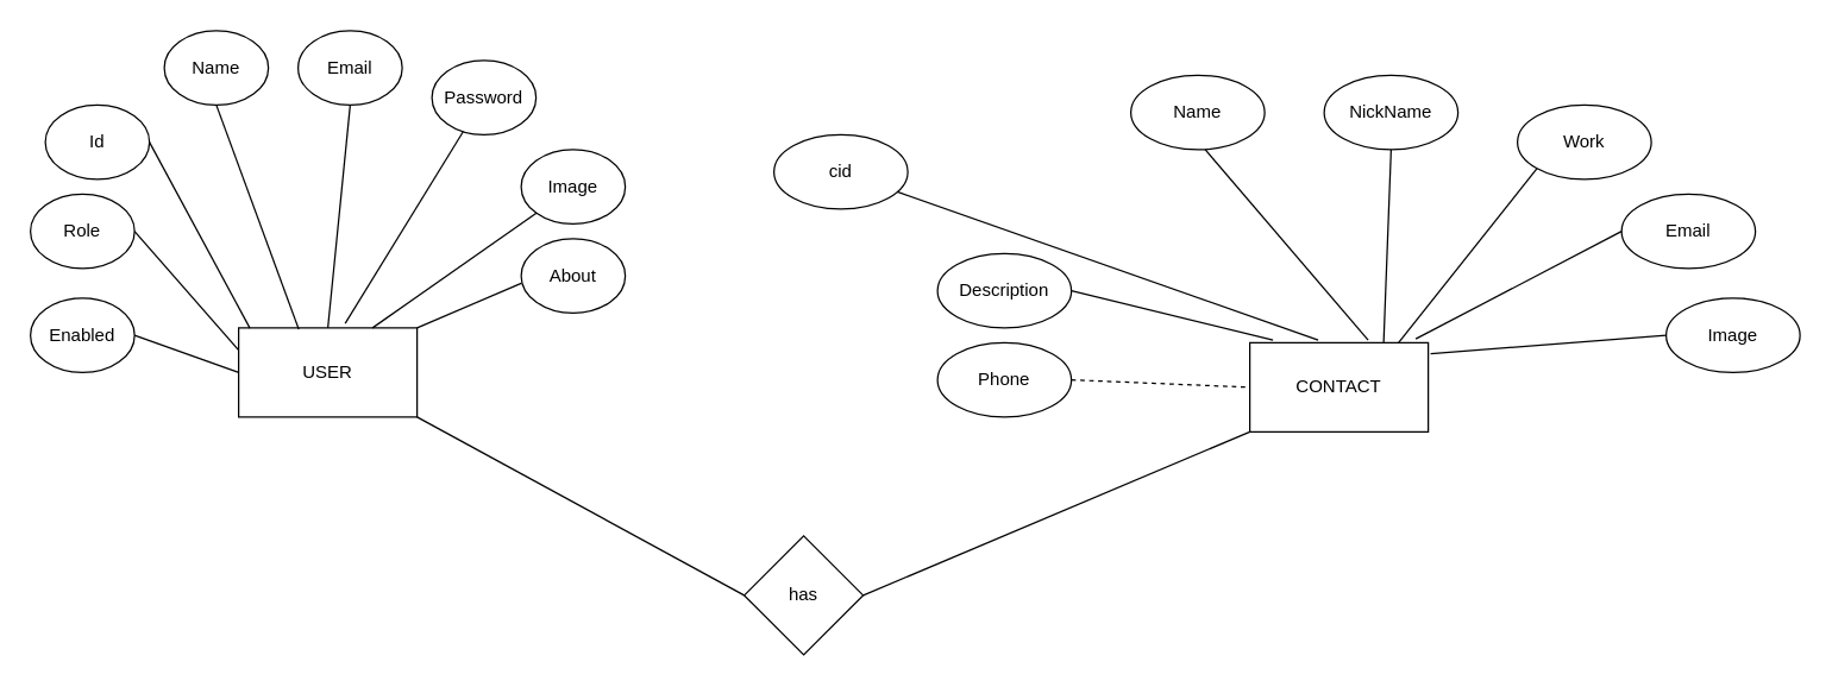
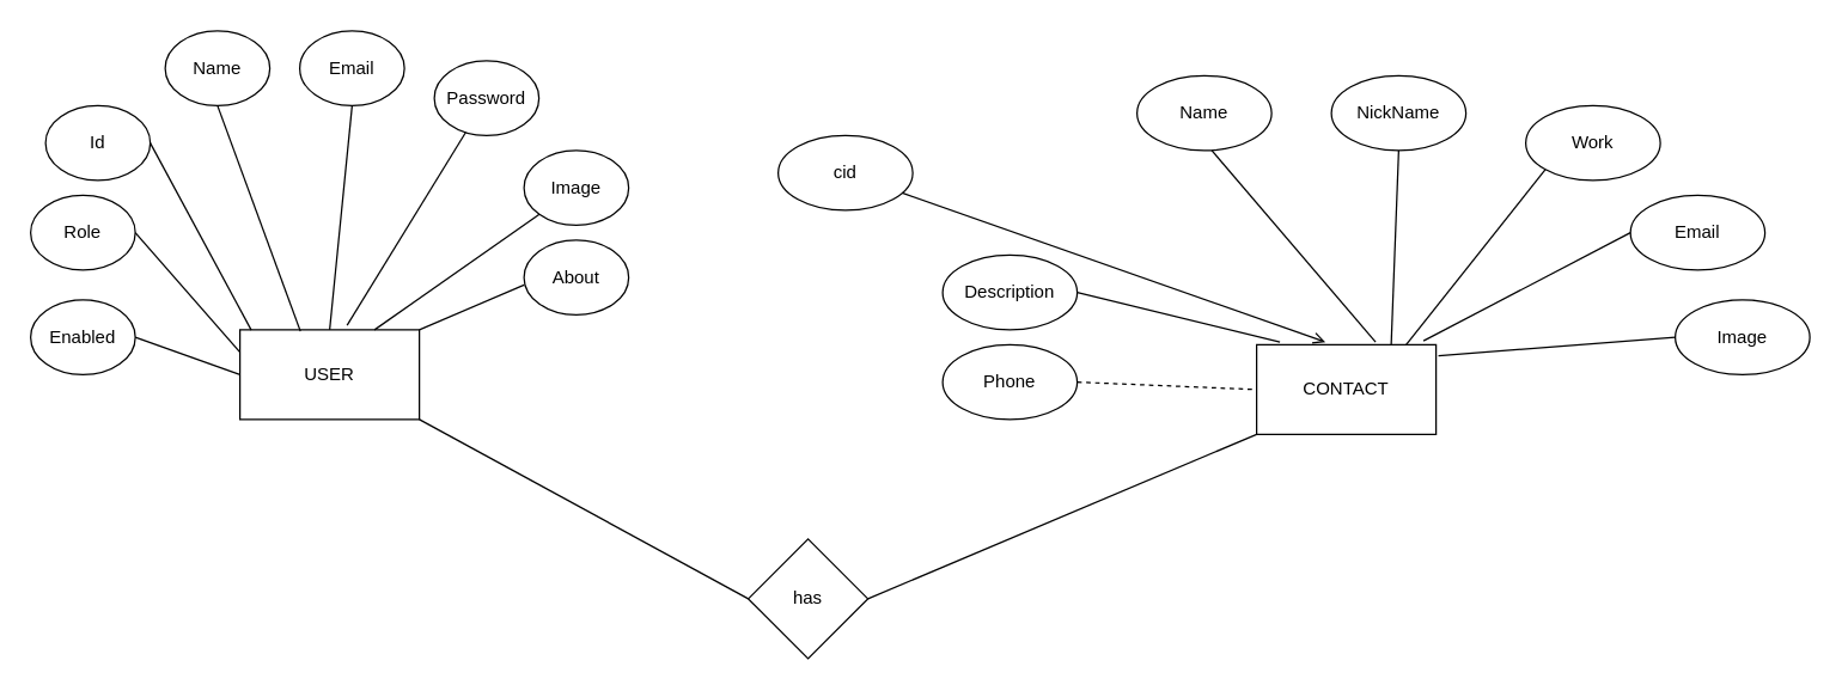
  <mxCell id="0" />
  <mxCell id="1" parent="0" />
  <mxCell id="2" value="Id" style="ellipse;whiteSpace=wrap;html=1;" parent="1" vertex="1"><mxGeometry x="30" y="70" width="70" height="50" as="geometry" /></mxCell>
  <mxCell id="3" value="Name" style="ellipse;whiteSpace=wrap;html=1;" parent="1" vertex="1"><mxGeometry x="110" y="20" width="70" height="50" as="geometry" /></mxCell>
  <mxCell id="4" value="Email" style="ellipse;whiteSpace=wrap;html=1;" parent="1" vertex="1"><mxGeometry x="200" y="20" width="70" height="50" as="geometry" /></mxCell>
  <mxCell id="5" value="Password" style="ellipse;whiteSpace=wrap;html=1;" parent="1" vertex="1"><mxGeometry x="290" y="40" width="70" height="50" as="geometry" /></mxCell>
  <mxCell id="6" value="Role" style="ellipse;whiteSpace=wrap;html=1;" parent="1" vertex="1"><mxGeometry x="20" y="130" width="70" height="50" as="geometry" /></mxCell>
  <mxCell id="7" value="Image" style="ellipse;whiteSpace=wrap;html=1;" parent="1" vertex="1"><mxGeometry x="350" y="100" width="70" height="50" as="geometry" /></mxCell>
  <mxCell id="8" value="Enabled" style="ellipse;whiteSpace=wrap;html=1;" parent="1" vertex="1"><mxGeometry x="20" y="200" width="70" height="50" as="geometry" /></mxCell>
  <mxCell id="9" value="About" style="ellipse;whiteSpace=wrap;html=1;" parent="1" vertex="1"><mxGeometry x="350" y="160" width="70" height="50" as="geometry" /></mxCell>
  <mxCell id="10" value="USER" style="rounded=0;whiteSpace=wrap;html=1;" parent="1" vertex="1"><mxGeometry x="160" y="220" width="120" height="60" as="geometry" /></mxCell>
  <mxCell id="11" value="CONTACT" style="rounded=0;whiteSpace=wrap;html=1;" parent="1" vertex="1"><mxGeometry x="840" y="230" width="120" height="60" as="geometry" /></mxCell>
  <mxCell id="12" value="Description" style="ellipse;whiteSpace=wrap;html=1;" parent="1" vertex="1"><mxGeometry x="630" y="170" width="90" height="50" as="geometry" /></mxCell>
  <mxCell id="13" value="cid" style="ellipse;whiteSpace=wrap;html=1;" parent="1" vertex="1"><mxGeometry x="520" y="90" width="90" height="50" as="geometry" /></mxCell>
  <mxCell id="14" value="Name" style="ellipse;whiteSpace=wrap;html=1;" parent="1" vertex="1"><mxGeometry x="760" y="50" width="90" height="50" as="geometry" /></mxCell>
  <mxCell id="15" value="NickName" style="ellipse;whiteSpace=wrap;html=1;" parent="1" vertex="1"><mxGeometry x="890" y="50" width="90" height="50" as="geometry" /></mxCell>
  <mxCell id="16" value="Work" style="ellipse;whiteSpace=wrap;html=1;" parent="1" vertex="1"><mxGeometry x="1020" y="70" width="90" height="50" as="geometry" /></mxCell>
  <mxCell id="17" value="Email" style="ellipse;whiteSpace=wrap;html=1;" parent="1" vertex="1"><mxGeometry x="1090" y="130" width="90" height="50" as="geometry" /></mxCell>
  <mxCell id="18" value="Image" style="ellipse;whiteSpace=wrap;html=1;" parent="1" vertex="1"><mxGeometry x="1120" y="200" width="90" height="50" as="geometry" /></mxCell>
  <mxCell id="19" value="Phone" style="ellipse;whiteSpace=wrap;html=1;" parent="1" vertex="1"><mxGeometry x="630" y="230" width="90" height="50" as="geometry" /></mxCell>
  <mxCell id="20" value="" style="endArrow=none;html=1;rounded=0;entryX=0;entryY=0.5;entryDx=0;entryDy=0;exitX=1;exitY=0.5;exitDx=0;exitDy=0;dashed=1;" parent="1" source="19" target="11" edge="1"><mxGeometry width="50" height="50" relative="1" as="geometry"><mxPoint x="760" y="290" as="sourcePoint" /><mxPoint x="810" y="240" as="targetPoint" /></mxGeometry></mxCell>
  <mxCell id="21" value="" style="endArrow=none;html=1;rounded=0;entryX=0.13;entryY=-0.03;entryDx=0;entryDy=0;exitX=1;exitY=0.5;exitDx=0;exitDy=0;entryPerimeter=0;" parent="1" target="11" edge="1"><mxGeometry width="50" height="50" relative="1" as="geometry"><mxPoint x="720" y="195" as="sourcePoint" /><mxPoint x="840" y="200" as="targetPoint" /></mxGeometry></mxCell>
- <mxCell id="22" value="" style="endArrow=none;html=1;rounded=0;entryX=0.383;entryY=-0.03;entryDx=0;entryDy=0;entryPerimeter=0;" parent="1" source="13" target="11" edge="1"><mxGeometry width="50" height="50" relative="1" as="geometry"><mxPoint x="737.2" y="176.8" as="sourcePoint" /><mxPoint x="872.8" y="210" as="targetPoint" /></mxGeometry></mxCell>
+ <mxCell id="22" value="" style="endArrow=open;html=1;rounded=0;entryX=0.383;entryY=-0.03;entryDx=0;entryDy=0;entryPerimeter=0;" parent="1" source="13" target="11" edge="1"><mxGeometry width="50" height="50" relative="1" as="geometry"><mxPoint x="737.2" y="176.8" as="sourcePoint" /><mxPoint x="872.8" y="210" as="targetPoint" /></mxGeometry></mxCell>
  <mxCell id="23" value="" style="endArrow=none;html=1;rounded=0;entryX=0.663;entryY=-0.03;entryDx=0;entryDy=0;entryPerimeter=0;" parent="1" target="11" edge="1"><mxGeometry width="50" height="50" relative="1" as="geometry"><mxPoint x="810.002" y="100.002" as="sourcePoint" /><mxPoint x="961.14" y="194.48" as="targetPoint" /></mxGeometry></mxCell>
  <mxCell id="24" value="" style="endArrow=none;html=1;rounded=0;entryX=0.75;entryY=0;entryDx=0;entryDy=0;exitX=0.5;exitY=1;exitDx=0;exitDy=0;" parent="1" source="15" target="11" edge="1"><mxGeometry width="50" height="50" relative="1" as="geometry"><mxPoint x="845.222" y="101.802" as="sourcePoint" /><mxPoint x="954.78" y="230" as="targetPoint" /></mxGeometry></mxCell>
  <mxCell id="25" value="" style="endArrow=none;html=1;rounded=0;exitX=0;exitY=1;exitDx=0;exitDy=0;" parent="1" source="16" edge="1"><mxGeometry width="50" height="50" relative="1" as="geometry"><mxPoint x="945" y="110" as="sourcePoint" /><mxPoint x="940" y="230" as="targetPoint" /></mxGeometry></mxCell>
  <mxCell id="26" value="" style="endArrow=none;html=1;rounded=0;exitX=0;exitY=0.5;exitDx=0;exitDy=0;entryX=0.93;entryY=-0.043;entryDx=0;entryDy=0;entryPerimeter=0;" parent="1" source="17" target="11" edge="1"><mxGeometry width="50" height="50" relative="1" as="geometry"><mxPoint x="1043.18" y="122.678" as="sourcePoint" /><mxPoint x="950" y="240" as="targetPoint" /></mxGeometry></mxCell>
  <mxCell id="27" value="" style="endArrow=none;html=1;rounded=0;exitX=0;exitY=0.5;exitDx=0;exitDy=0;entryX=0.93;entryY=-0.043;entryDx=0;entryDy=0;entryPerimeter=0;" parent="1" source="18" edge="1"><mxGeometry width="50" height="50" relative="1" as="geometry"><mxPoint x="1100" y="165" as="sourcePoint" /><mxPoint x="961.6" y="237.42" as="targetPoint" /></mxGeometry></mxCell>
  <mxCell id="28" value="" style="endArrow=none;html=1;rounded=0;exitX=1;exitY=0;exitDx=0;exitDy=0;" parent="1" source="10" edge="1"><mxGeometry width="50" height="50" relative="1" as="geometry"><mxPoint x="310" y="240" as="sourcePoint" /><mxPoint x="350" y="190" as="targetPoint" /></mxGeometry></mxCell>
  <mxCell id="29" value="" style="endArrow=none;html=1;rounded=0;exitX=0.75;exitY=0;exitDx=0;exitDy=0;entryX=0;entryY=1;entryDx=0;entryDy=0;" parent="1" source="10" target="7" edge="1"><mxGeometry width="50" height="50" relative="1" as="geometry"><mxPoint x="290" y="230" as="sourcePoint" /><mxPoint x="360" y="200" as="targetPoint" /></mxGeometry></mxCell>
  <mxCell id="30" value="" style="endArrow=none;html=1;rounded=0;exitX=0.597;exitY=-0.05;exitDx=0;exitDy=0;exitPerimeter=0;" parent="1" source="10" target="5" edge="1"><mxGeometry width="50" height="50" relative="1" as="geometry"><mxPoint x="260" y="230" as="sourcePoint" /><mxPoint x="310" y="100" as="targetPoint" /></mxGeometry></mxCell>
  <mxCell id="31" value="has" style="rhombus;whiteSpace=wrap;html=1;" parent="1" vertex="1"><mxGeometry x="500" y="360" width="80" height="80" as="geometry" /></mxCell>
  <mxCell id="32" value="" style="endArrow=none;html=1;rounded=0;exitX=1;exitY=1;exitDx=0;exitDy=0;entryX=0;entryY=0.5;entryDx=0;entryDy=0;" parent="1" source="10" target="31" edge="1"><mxGeometry width="50" height="50" relative="1" as="geometry"><mxPoint x="380" y="380" as="sourcePoint" /><mxPoint x="430" y="330" as="targetPoint" /></mxGeometry></mxCell>
  <mxCell id="33" value="" style="endArrow=none;html=1;rounded=0;exitX=0;exitY=1;exitDx=0;exitDy=0;entryX=1;entryY=0.5;entryDx=0;entryDy=0;" parent="1" source="11" target="31" edge="1"><mxGeometry width="50" height="50" relative="1" as="geometry"><mxPoint x="290" y="290" as="sourcePoint" /><mxPoint x="510" y="410" as="targetPoint" /></mxGeometry></mxCell>
  <mxCell id="34" value="" style="endArrow=none;html=1;rounded=0;exitX=0.5;exitY=0;exitDx=0;exitDy=0;entryX=0.5;entryY=1;entryDx=0;entryDy=0;" parent="1" source="10" target="4" edge="1"><mxGeometry width="50" height="50" relative="1" as="geometry"><mxPoint x="241.64" y="227" as="sourcePoint" /><mxPoint x="320" y="110" as="targetPoint" /></mxGeometry></mxCell>
  <mxCell id="35" value="" style="endArrow=none;html=1;rounded=0;exitX=0.337;exitY=0.017;exitDx=0;exitDy=0;entryX=0.5;entryY=1;entryDx=0;entryDy=0;exitPerimeter=0;" parent="1" source="10" target="3" edge="1"><mxGeometry width="50" height="50" relative="1" as="geometry"><mxPoint x="230" y="230" as="sourcePoint" /><mxPoint x="245" y="80" as="targetPoint" /></mxGeometry></mxCell>
  <mxCell id="36" value="" style="endArrow=none;html=1;rounded=0;exitX=0.063;exitY=0.003;exitDx=0;exitDy=0;entryX=1;entryY=0.5;entryDx=0;entryDy=0;exitPerimeter=0;" parent="1" source="10" target="2" edge="1"><mxGeometry width="50" height="50" relative="1" as="geometry"><mxPoint x="210.44" y="231.02" as="sourcePoint" /><mxPoint x="155" y="80" as="targetPoint" /></mxGeometry></mxCell>
  <mxCell id="37" value="" style="endArrow=none;html=1;rounded=0;exitX=0;exitY=0.25;exitDx=0;exitDy=0;entryX=1;entryY=0.5;entryDx=0;entryDy=0;" parent="1" source="10" target="6" edge="1"><mxGeometry width="50" height="50" relative="1" as="geometry"><mxPoint x="177.56" y="230.18" as="sourcePoint" /><mxPoint x="110" y="105" as="targetPoint" /></mxGeometry></mxCell>
  <mxCell id="38" value="" style="endArrow=none;html=1;rounded=0;entryX=1;entryY=0.5;entryDx=0;entryDy=0;" parent="1" target="8" edge="1"><mxGeometry width="50" height="50" relative="1" as="geometry"><mxPoint x="160" y="250" as="sourcePoint" /><mxPoint x="100" y="165" as="targetPoint" /></mxGeometry></mxCell>
